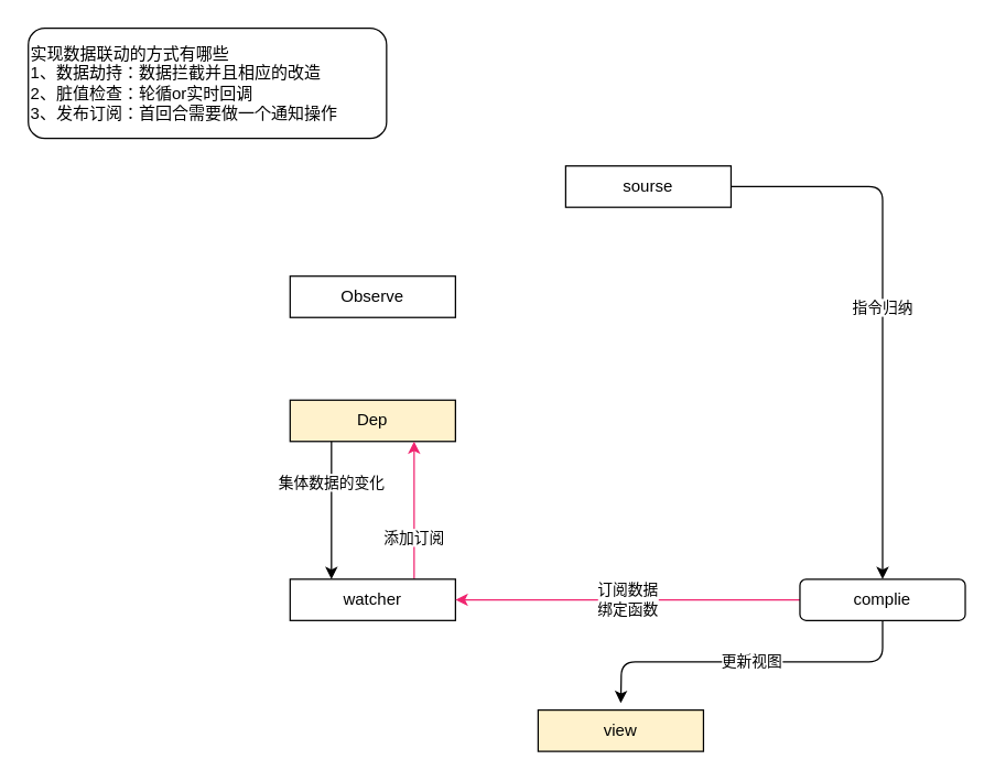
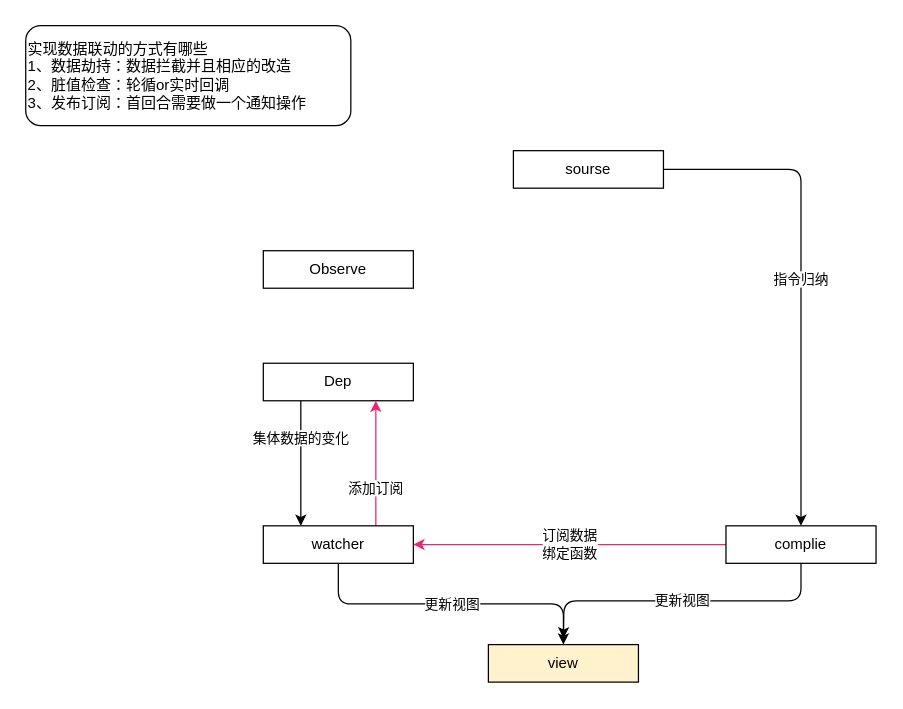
  <mxCell id="0" />
  <mxCell id="1" parent="0" />
  <mxCell id="2" value="Observe" style="rounded=0;whiteSpace=wrap;html=1;" vertex="1" parent="1"><mxGeometry x="210" y="200" width="120" height="30" as="geometry" /></mxCell>
  <mxCell id="3" value="指令归纳" style="edgeStyle=orthogonalEdgeStyle;html=1;exitX=1;exitY=0.5;exitDx=0;exitDy=0;" edge="1" parent="1" source="4" target="14"><mxGeometry relative="1" as="geometry" /></mxCell>
  <mxCell id="4" value="sourse&lt;br&gt;" style="rounded=0;whiteSpace=wrap;html=1;" vertex="1" parent="1"><mxGeometry x="410" y="120" width="120" height="30" as="geometry" /></mxCell>
  <mxCell id="5" value="集体数据的变化" style="edgeStyle=orthogonalEdgeStyle;html=1;entryX=0.25;entryY=0;entryDx=0;entryDy=0;exitX=0.25;exitY=1;exitDx=0;exitDy=0;" edge="1" parent="1" source="6" target="9"><mxGeometry x="-0.4" relative="1" as="geometry"><mxPoint as="offset" /></mxGeometry></mxCell>
- <mxCell id="6" value="Dep" style="rounded=0;whiteSpace=wrap;html=1;fillColor=#fff2cc;" vertex="1" parent="1"><mxGeometry x="210" y="290" width="120" height="30" as="geometry" /></mxCell>
+ <mxCell id="6" value="Dep" style="rounded=0;whiteSpace=wrap;html=1;" vertex="1" parent="1"><mxGeometry x="210" y="290" width="120" height="30" as="geometry" /></mxCell>
+ <mxCell id="7" value="更新视图" style="edgeStyle=orthogonalEdgeStyle;html=1;exitX=0.5;exitY=1;exitDx=0;exitDy=0;entryX=0.5;entryY=0;entryDx=0;entryDy=0;" edge="1" parent="1" source="9" target="10"><mxGeometry relative="1" as="geometry" /></mxCell>
  <mxCell id="8" value="添加订阅" style="edgeStyle=orthogonalEdgeStyle;html=1;exitX=0.75;exitY=0;exitDx=0;exitDy=0;entryX=0.75;entryY=1;entryDx=0;entryDy=0;strokeColor=#F0246F;" edge="1" parent="1" source="9" target="6"><mxGeometry x="-0.4" relative="1" as="geometry"><mxPoint as="offset" /></mxGeometry></mxCell>
  <mxCell id="9" value="watcher" style="rounded=0;whiteSpace=wrap;html=1;" vertex="1" parent="1"><mxGeometry x="210" y="420" width="120" height="30" as="geometry" /></mxCell>
  <mxCell id="10" value="view" style="rounded=0;whiteSpace=wrap;html=1;fillColor=#fff2cc;" vertex="1" parent="1"><mxGeometry x="390" y="515" width="120" height="30" as="geometry" /></mxCell>
  <mxCell id="11" value="实现数据联动的方式有哪些&lt;br&gt;1、数据劫持：数据拦截并且相应的改造&lt;br&gt;2、脏值检查：轮循or实时回调&lt;br&gt;3、发布订阅：首回合需要做一个通知操作" style="rounded=1;whiteSpace=wrap;html=1;align=left;" vertex="1" parent="1"><mxGeometry x="20" y="20" width="260" height="80" as="geometry" /></mxCell>
  <mxCell id="12" value="订阅数据&lt;br&gt;绑定函数" style="edgeStyle=orthogonalEdgeStyle;html=1;entryX=1;entryY=0.5;entryDx=0;entryDy=0;strokeColor=#F0246F;" edge="1" parent="1" source="14" target="9"><mxGeometry relative="1" as="geometry" /></mxCell>
  <mxCell id="13" value="更新视图" style="edgeStyle=orthogonalEdgeStyle;html=1;exitX=0.5;exitY=1;exitDx=0;exitDy=0;" edge="1" parent="1" source="14"><mxGeometry relative="1" as="geometry"><mxPoint x="450" y="510" as="targetPoint" /></mxGeometry></mxCell>
- <mxCell id="14" value="complie" style="whiteSpace=wrap;html=1;rounded=1;" vertex="1" parent="1"><mxGeometry x="580" y="420" width="120" height="30" as="geometry" /></mxCell>
+ <mxCell id="14" value="complie" style="rounded=0;whiteSpace=wrap;html=1;" vertex="1" parent="1"><mxGeometry x="580" y="420" width="120" height="30" as="geometry" /></mxCell>
